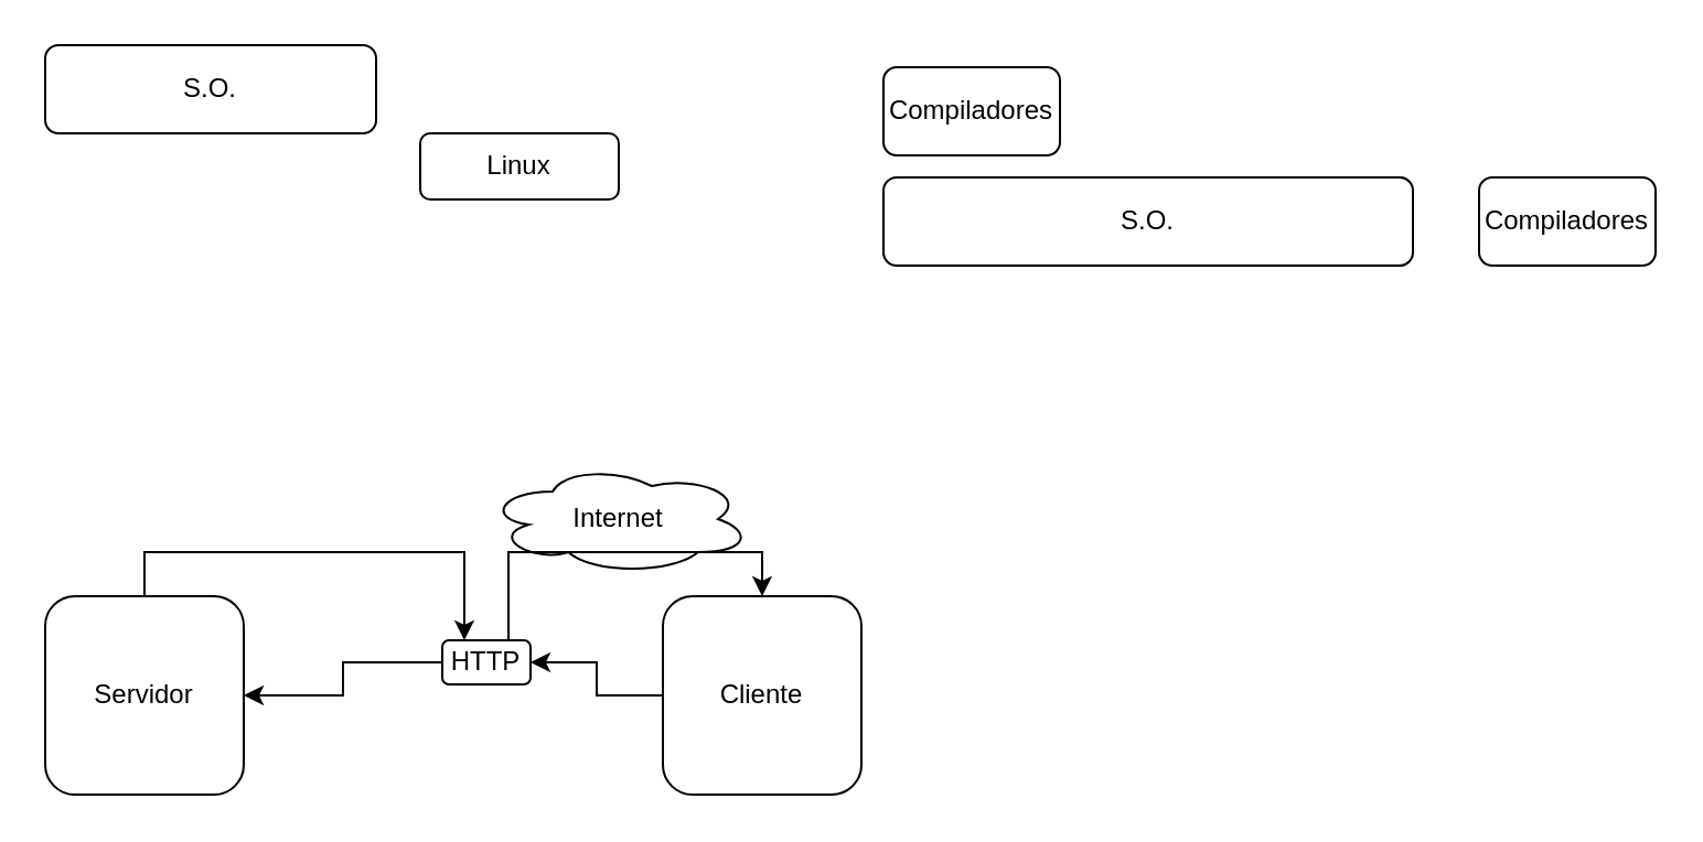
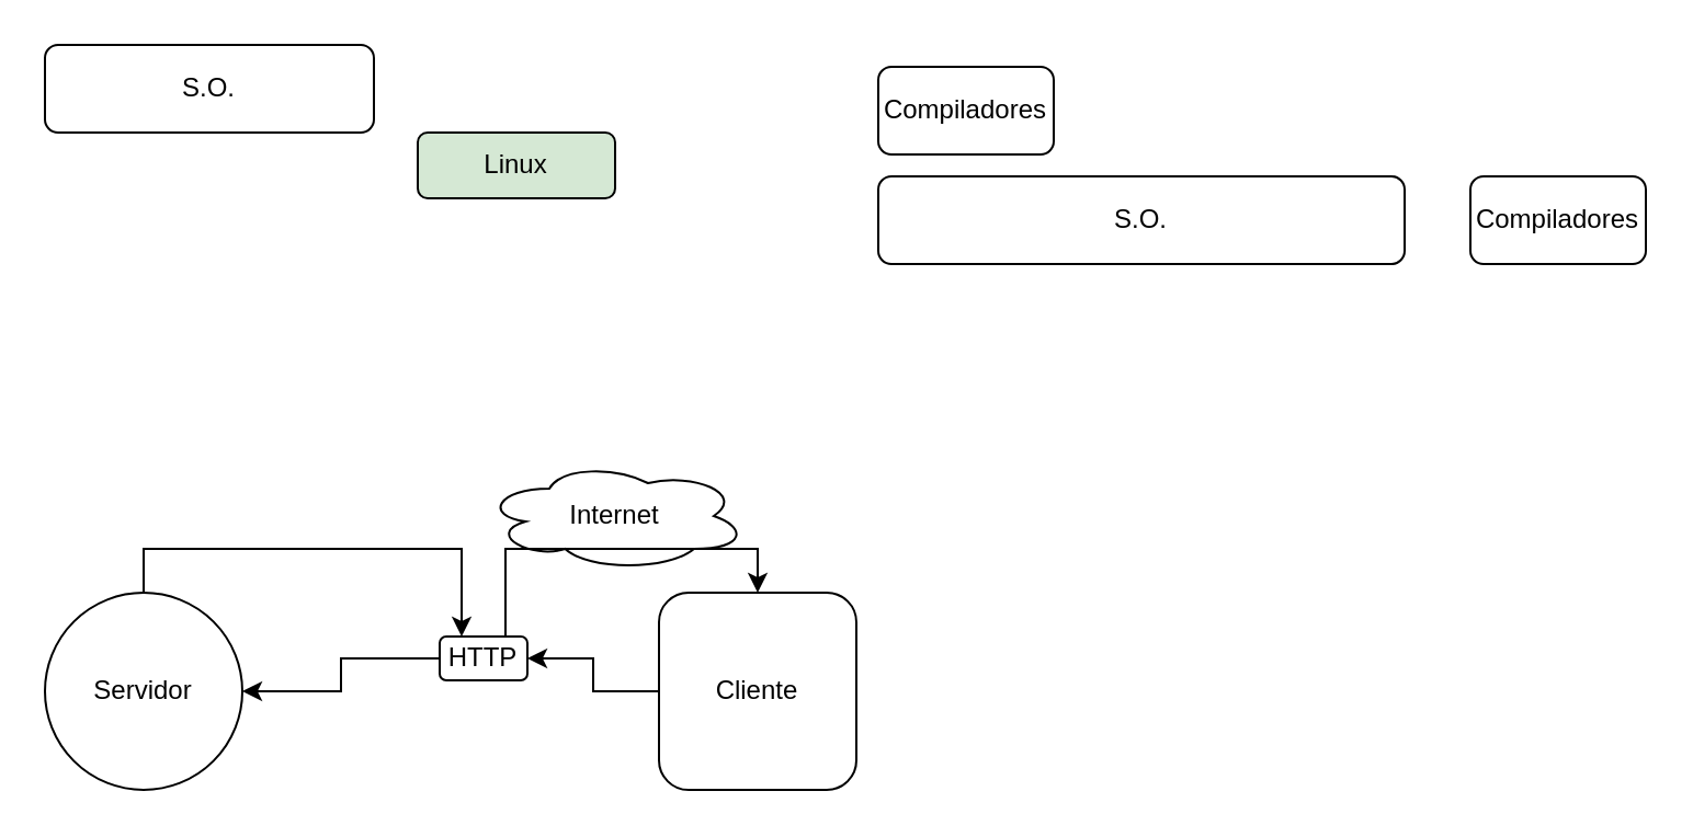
  <mxCell id="0" />
  <mxCell id="1" parent="0" />
  <mxCell id="2" value="S.O." style="rounded=1;whiteSpace=wrap;html=1;" vertex="1" parent="1"><mxGeometry x="20" y="20" width="150" height="40" as="geometry" /></mxCell>
- <mxCell id="3" value="Linux" style="rounded=1;whiteSpace=wrap;html=1;" vertex="1" parent="1"><mxGeometry x="190" y="60" width="90" height="30" as="geometry" /></mxCell>
+ <mxCell id="3" value="Linux" style="rounded=1;whiteSpace=wrap;html=1;fillColor=#d5e8d4;" vertex="1" parent="1"><mxGeometry x="190" y="60" width="90" height="30" as="geometry" /></mxCell>
  <mxCell id="4" value="S.O." style="rounded=1;whiteSpace=wrap;html=1;" vertex="1" parent="1"><mxGeometry x="400" y="80" width="240" height="40" as="geometry" /></mxCell>
  <mxCell id="5" value="Compiladores" style="rounded=1;whiteSpace=wrap;html=1;" vertex="1" parent="1"><mxGeometry x="400" y="30" width="80" height="40" as="geometry" /></mxCell>
  <mxCell id="6" value="Compiladores" style="rounded=1;whiteSpace=wrap;html=1;" vertex="1" parent="1"><mxGeometry x="670" y="80" width="80" height="40" as="geometry" /></mxCell>
  <mxCell id="7" style="edgeStyle=orthogonalEdgeStyle;rounded=0;orthogonalLoop=1;jettySize=auto;html=1;entryX=0.25;entryY=0;entryDx=0;entryDy=0;exitX=0.5;exitY=0;exitDx=0;exitDy=0;" edge="1" parent="1" source="8" target="14"><mxGeometry relative="1" as="geometry" /></mxCell>
- <mxCell id="8" value="Servidor" style="rounded=1;whiteSpace=wrap;html=1;" vertex="1" parent="1"><mxGeometry x="20" y="270" width="90" height="90" as="geometry" /></mxCell>
+ <mxCell id="8" value="Servidor" style="ellipse;whiteSpace=wrap;html=1;" vertex="1" parent="1"><mxGeometry x="20" y="270" width="90" height="90" as="geometry" /></mxCell>
  <mxCell id="9" style="edgeStyle=orthogonalEdgeStyle;rounded=0;orthogonalLoop=1;jettySize=auto;html=1;" edge="1" parent="1" source="10" target="14"><mxGeometry relative="1" as="geometry" /></mxCell>
  <mxCell id="10" value="Cliente" style="rounded=1;whiteSpace=wrap;html=1;" vertex="1" parent="1"><mxGeometry x="300" y="270" width="90" height="90" as="geometry" /></mxCell>
  <mxCell id="11" value="Internet" style="ellipse;shape=cloud;whiteSpace=wrap;html=1;" vertex="1" parent="1"><mxGeometry x="220" y="210" width="120" height="50" as="geometry" /></mxCell>
  <mxCell id="12" style="edgeStyle=orthogonalEdgeStyle;rounded=0;orthogonalLoop=1;jettySize=auto;html=1;" edge="1" parent="1" source="14" target="8"><mxGeometry relative="1" as="geometry" /></mxCell>
  <mxCell id="13" style="edgeStyle=orthogonalEdgeStyle;rounded=0;orthogonalLoop=1;jettySize=auto;html=1;entryX=0.5;entryY=0;entryDx=0;entryDy=0;exitX=0.75;exitY=0;exitDx=0;exitDy=0;" edge="1" parent="1" source="14" target="10"><mxGeometry relative="1" as="geometry"><Array as="points"><mxPoint x="230" y="250" /><mxPoint x="345" y="250" /></Array></mxGeometry></mxCell>
  <mxCell id="14" value="HTTP" style="rounded=1;whiteSpace=wrap;html=1;" vertex="1" parent="1"><mxGeometry x="200" y="290" width="40" height="20" as="geometry" /></mxCell>
